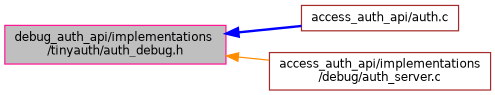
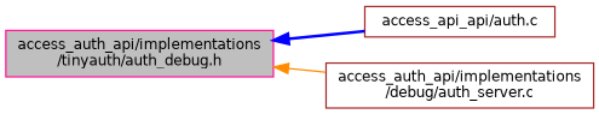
  digraph {
    rankdir=LR
    node [color=brown fillcolor=white fontname=Helvetica fontsize=10 shape=record style=filled]
    edge [dir=back fontname=Helvetica fontsize=10 labelfontname=Helvetica labelfontsize=10]
-   n1 [color=deeppink fillcolor=grey75 fontcolor=black height=0.2 label="debug_auth_api/implementations\l/tinyauth/auth_debug.h" width=0.4]
-   n2 [height=0.2 label="access_auth_api/auth.c" width=0.4]
+   n1 [color=deeppink fillcolor=grey75 fontcolor=black height=0.2 label="access_auth_api/implementations\l/tinyauth/auth_debug.h" width=0.4]
+   n2 [height=0.2 label="access_api_api/auth.c" width=0.4]
    n3 [height=0.2 label="access_auth_api/implementations\l/debug/auth_server.c" width=0.4]
    n1 -> n2 [color=blue style=bold]
    n1 -> n3 [color=darkorange style=solid]
  }
